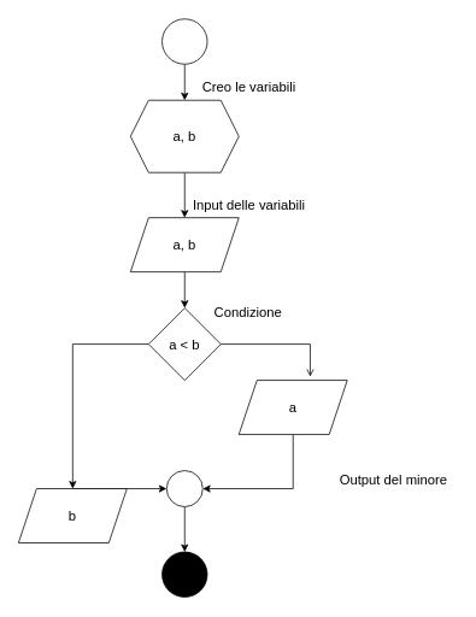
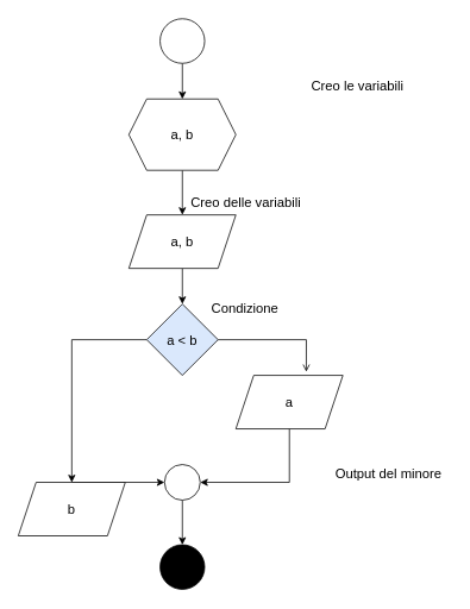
  <mxCell id="0" />
  <mxCell id="1" parent="0" />
  <mxCell id="2" value="" style="edgeStyle=none;html=1;fontSize=15;" edge="1" parent="1" source="3" target="5"><mxGeometry relative="1" as="geometry" /></mxCell>
  <mxCell id="3" value="" style="ellipse;whiteSpace=wrap;html=1;aspect=fixed;" vertex="1" parent="1"><mxGeometry x="179" y="20" width="50" height="50" as="geometry" /></mxCell>
  <mxCell id="4" value="" style="edgeStyle=none;html=1;fontSize=15;" edge="1" parent="1" source="5" target="8"><mxGeometry relative="1" as="geometry" /></mxCell>
  <mxCell id="5" value="a, b" style="shape=hexagon;perimeter=hexagonPerimeter2;whiteSpace=wrap;html=1;fixedSize=1;fontSize=15;" vertex="1" parent="1"><mxGeometry x="144" y="110" width="120" height="80" as="geometry" /></mxCell>
- <mxCell id="6" value="Creo le variabili" style="text;html=1;align=center;verticalAlign=middle;resizable=0;points=[];autosize=1;strokeColor=none;fillColor=none;fontSize=15;" vertex="1" parent="1"><mxGeometry x="210" y="80" width="130" height="30" as="geometry" /></mxCell>
+ <mxCell id="6" value="Creo le variabili" style="text;html=1;align=center;verticalAlign=middle;resizable=0;points=[];autosize=1;strokeColor=none;fillColor=none;fontSize=15;" vertex="1" parent="1"><mxGeometry x="335" y="80" width="130" height="30" as="geometry" /></mxCell>
  <mxCell id="7" value="" style="edgeStyle=none;html=1;fontSize=15;" edge="1" parent="1" source="8" target="11"><mxGeometry relative="1" as="geometry" /></mxCell>
  <mxCell id="8" value="a, b" style="shape=parallelogram;perimeter=parallelogramPerimeter;whiteSpace=wrap;html=1;fixedSize=1;fontSize=15;" vertex="1" parent="1"><mxGeometry x="144" y="240" width="120" height="60" as="geometry" /></mxCell>
  <mxCell id="9" style="edgeStyle=none;html=1;entryX=0.658;entryY=-0.067;entryDx=0;entryDy=0;entryPerimeter=0;fontSize=15;rounded=0;strokeColor=default;endArrow=open;" edge="1" parent="1" source="11" target="13"><mxGeometry relative="1" as="geometry"><Array as="points"><mxPoint x="343" y="380" /></Array></mxGeometry></mxCell>
  <mxCell id="10" style="edgeStyle=none;rounded=0;html=1;entryX=0.5;entryY=0;entryDx=0;entryDy=0;strokeColor=default;fontSize=15;" edge="1" parent="1" source="11" target="15"><mxGeometry relative="1" as="geometry"><Array as="points"><mxPoint x="80" y="380" /></Array></mxGeometry></mxCell>
- <mxCell id="11" value="a &amp;lt; b" style="rhombus;whiteSpace=wrap;html=1;fontSize=15;" vertex="1" parent="1"><mxGeometry x="164" y="340" width="80" height="80" as="geometry" /></mxCell>
+ <mxCell id="11" value="a &amp;lt; b" style="rhombus;whiteSpace=wrap;html=1;fontSize=15;fillColor=#dae8fc;" vertex="1" parent="1"><mxGeometry x="164" y="340" width="80" height="80" as="geometry" /></mxCell>
  <mxCell id="12" style="edgeStyle=none;rounded=0;html=1;entryX=1;entryY=0.5;entryDx=0;entryDy=0;strokeColor=default;fontSize=15;" edge="1" parent="1" source="13" target="17"><mxGeometry relative="1" as="geometry"><Array as="points"><mxPoint x="324" y="540" /></Array></mxGeometry></mxCell>
  <mxCell id="13" value="a" style="shape=parallelogram;perimeter=parallelogramPerimeter;whiteSpace=wrap;html=1;fixedSize=1;fontSize=15;" vertex="1" parent="1"><mxGeometry x="264" y="420" width="120" height="60" as="geometry" /></mxCell>
  <mxCell id="14" style="edgeStyle=none;rounded=0;html=1;entryX=0;entryY=0.5;entryDx=0;entryDy=0;strokeColor=default;fontSize=15;" edge="1" parent="1" source="15" target="17"><mxGeometry relative="1" as="geometry"><Array as="points"><mxPoint x="80" y="540" /></Array></mxGeometry></mxCell>
  <mxCell id="15" value="b" style="shape=parallelogram;perimeter=parallelogramPerimeter;whiteSpace=wrap;html=1;fixedSize=1;fontSize=15;" vertex="1" parent="1"><mxGeometry x="20" y="540" width="120" height="60" as="geometry" /></mxCell>
  <mxCell id="16" style="edgeStyle=none;rounded=0;html=1;strokeColor=default;fontSize=15;" edge="1" parent="1" source="17" target="18"><mxGeometry relative="1" as="geometry" /></mxCell>
  <mxCell id="17" value="" style="ellipse;whiteSpace=wrap;html=1;aspect=fixed;fontSize=15;" vertex="1" parent="1"><mxGeometry x="184" y="520" width="40" height="40" as="geometry" /></mxCell>
  <mxCell id="18" value="" style="ellipse;whiteSpace=wrap;html=1;aspect=fixed;fillColor=#000000;" vertex="1" parent="1"><mxGeometry x="179" y="610" width="50" height="50" as="geometry" /></mxCell>
- <mxCell id="19" value="Input delle variabili" style="text;html=1;align=center;verticalAlign=middle;resizable=0;points=[];autosize=1;strokeColor=none;fillColor=none;fontSize=15;" vertex="1" parent="1"><mxGeometry x="200" y="210" width="150" height="30" as="geometry" /></mxCell>
+ <mxCell id="19" value="Creo delle variabili" style="text;html=1;align=center;verticalAlign=middle;resizable=0;points=[];autosize=1;strokeColor=none;fillColor=none;fontSize=15;" vertex="1" parent="1"><mxGeometry x="200" y="210" width="150" height="30" as="geometry" /></mxCell>
  <mxCell id="20" value="Condizione" style="text;html=1;align=center;verticalAlign=middle;resizable=0;points=[];autosize=1;strokeColor=none;fillColor=none;fontSize=15;" vertex="1" parent="1"><mxGeometry x="224" y="330" width="100" height="30" as="geometry" /></mxCell>
  <mxCell id="21" value="Output del minore" style="text;html=1;align=center;verticalAlign=middle;resizable=0;points=[];autosize=1;strokeColor=none;fillColor=none;fontSize=15;" vertex="1" parent="1"><mxGeometry x="365" y="515" width="140" height="30" as="geometry" /></mxCell>
